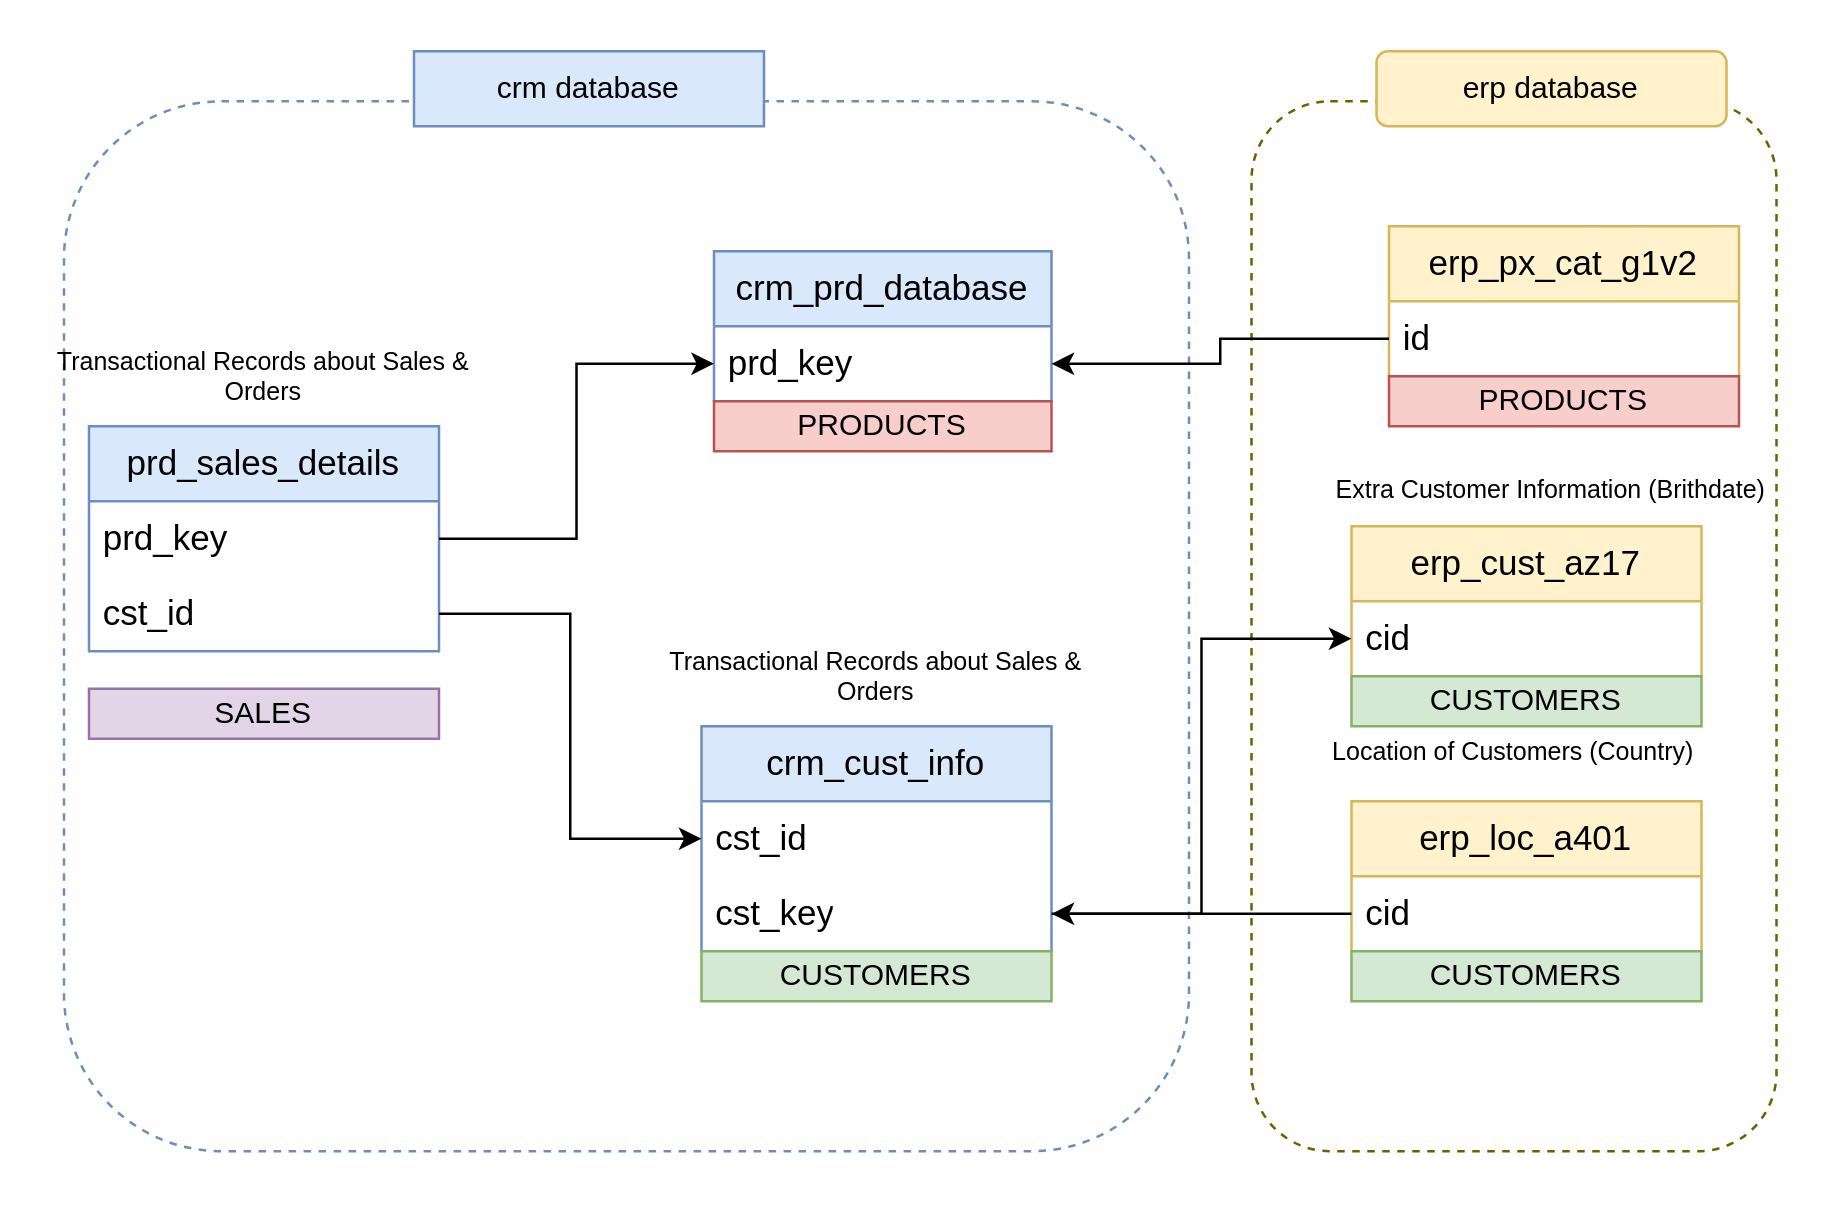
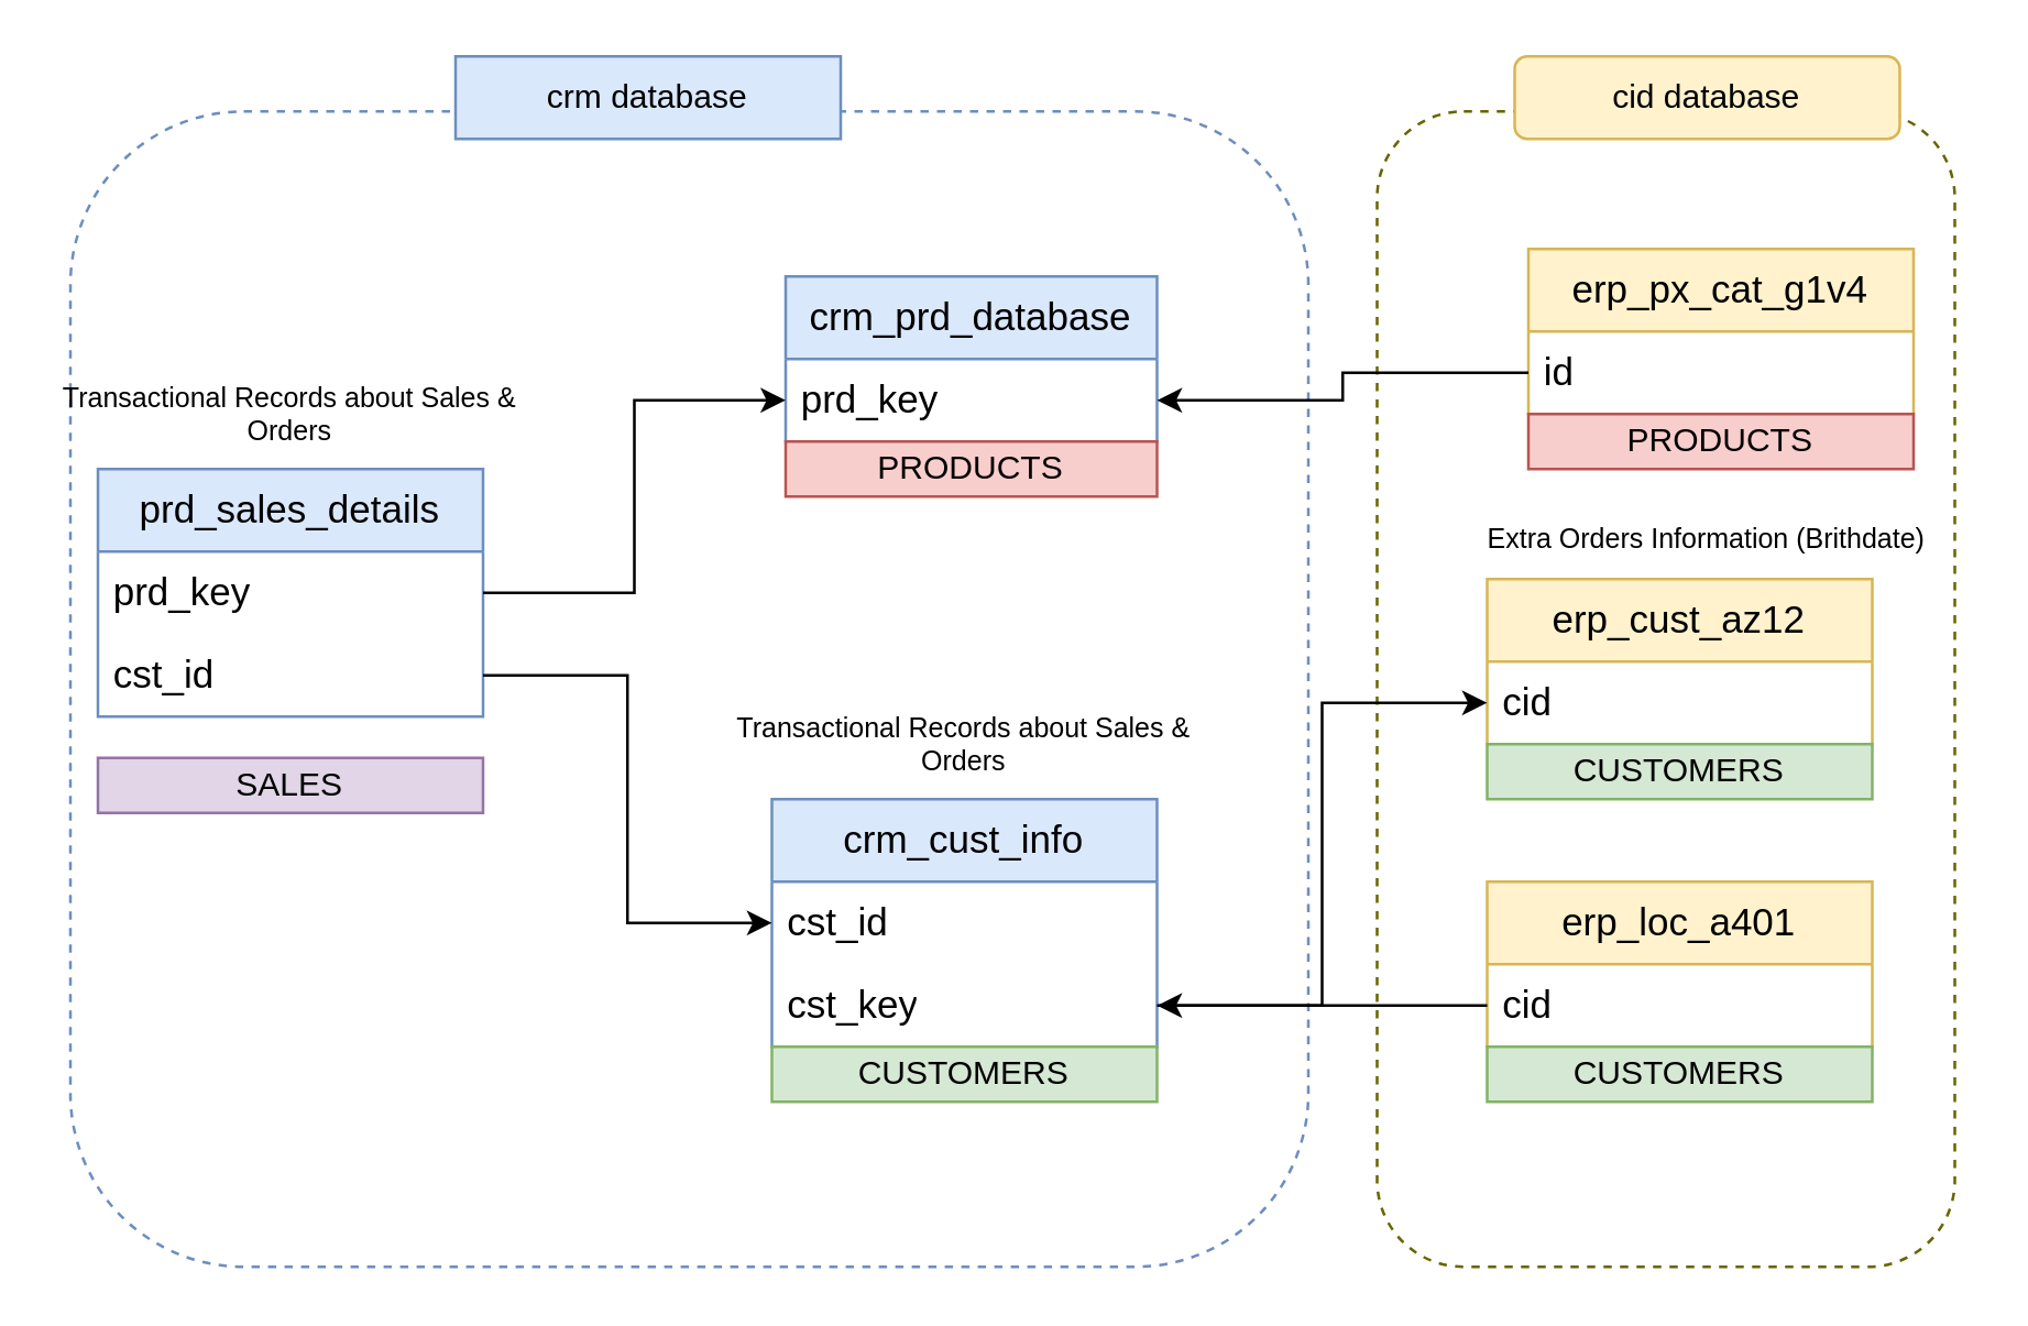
  <mxCell id="0" />
  <mxCell id="1" parent="0" />
  <mxCell id="2" value="" style="rounded=1;whiteSpace=wrap;html=1;fillColor=none;dashed=1;strokeColor=#666600;" vertex="1" parent="1"><mxGeometry x="500" y="40" width="210" height="420" as="geometry" /></mxCell>
  <mxCell id="3" value="" style="rounded=1;whiteSpace=wrap;html=1;fillColor=none;dashed=1;strokeColor=#6c8ebf;" vertex="1" parent="1"><mxGeometry x="25" y="40" width="450" height="420" as="geometry" /></mxCell>
  <mxCell id="4" value="prd_sales_details" style="swimlane;fontStyle=0;childLayout=stackLayout;horizontal=1;startSize=30;horizontalStack=0;resizeParent=1;resizeParentMax=0;resizeLast=0;collapsible=1;marginBottom=0;whiteSpace=wrap;html=1;fillColor=#dae8fc;strokeColor=#6c8ebf;fontSize=14;" vertex="1" parent="1"><mxGeometry x="35" y="170" width="140" height="90" as="geometry" /></mxCell>
  <mxCell id="5" value="prd_key" style="text;strokeColor=none;fillColor=none;align=left;verticalAlign=middle;spacingLeft=4;spacingRight=4;overflow=hidden;points=[[0,0.5],[1,0.5]];portConstraint=eastwest;rotatable=0;whiteSpace=wrap;html=1;fontSize=14;" vertex="1" parent="4"><mxGeometry y="30" width="140" height="30" as="geometry" /></mxCell>
  <mxCell id="6" value="cst_id" style="text;strokeColor=none;fillColor=none;align=left;verticalAlign=middle;spacingLeft=4;spacingRight=4;overflow=hidden;points=[[0,0.5],[1,0.5]];portConstraint=eastwest;rotatable=0;whiteSpace=wrap;html=1;fontSize=14;" vertex="1" parent="4"><mxGeometry y="60" width="140" height="30" as="geometry" /></mxCell>
  <mxCell id="7" value="Transactional Records about Sales &amp;amp; Orders" style="text;html=1;align=center;verticalAlign=middle;whiteSpace=wrap;rounded=0;fontSize=10;" vertex="1" parent="1"><mxGeometry x="20" y="140" width="170" height="20" as="geometry" /></mxCell>
  <mxCell id="8" value="crm_prd_database" style="swimlane;fontStyle=0;childLayout=stackLayout;horizontal=1;startSize=30;horizontalStack=0;resizeParent=1;resizeParentMax=0;resizeLast=0;collapsible=1;marginBottom=0;whiteSpace=wrap;html=1;fillColor=#dae8fc;strokeColor=#6c8ebf;fontSize=14;" vertex="1" parent="1"><mxGeometry x="285" y="100" width="135" height="60" as="geometry" /></mxCell>
  <mxCell id="9" value="prd_key" style="text;strokeColor=none;fillColor=none;align=left;verticalAlign=middle;spacingLeft=4;spacingRight=4;overflow=hidden;points=[[0,0.5],[1,0.5]];portConstraint=eastwest;rotatable=0;whiteSpace=wrap;html=1;fontSize=14;" vertex="1" parent="8"><mxGeometry y="30" width="135" height="30" as="geometry" /></mxCell>
  <mxCell id="10" value="crm_cust_info" style="swimlane;fontStyle=0;childLayout=stackLayout;horizontal=1;startSize=30;horizontalStack=0;resizeParent=1;resizeParentMax=0;resizeLast=0;collapsible=1;marginBottom=0;whiteSpace=wrap;html=1;fillColor=#dae8fc;strokeColor=#6c8ebf;fontSize=14;" vertex="1" parent="1"><mxGeometry x="280" y="290" width="140" height="90" as="geometry" /></mxCell>
  <mxCell id="11" value="cst_id" style="text;strokeColor=none;fillColor=none;align=left;verticalAlign=middle;spacingLeft=4;spacingRight=4;overflow=hidden;points=[[0,0.5],[1,0.5]];portConstraint=eastwest;rotatable=0;whiteSpace=wrap;html=1;fontSize=14;" vertex="1" parent="10"><mxGeometry y="30" width="140" height="30" as="geometry" /></mxCell>
  <mxCell id="12" value="cst_key" style="text;strokeColor=none;fillColor=none;align=left;verticalAlign=middle;spacingLeft=4;spacingRight=4;overflow=hidden;points=[[0,0.5],[1,0.5]];portConstraint=eastwest;rotatable=0;whiteSpace=wrap;html=1;fontSize=14;" vertex="1" parent="10"><mxGeometry y="60" width="140" height="30" as="geometry" /></mxCell>
  <mxCell id="13" value="Transactional Records about Sales &amp;amp; Orders" style="text;html=1;align=center;verticalAlign=middle;whiteSpace=wrap;rounded=0;fontSize=10;" vertex="1" parent="1"><mxGeometry x="265" y="260" width="170" height="20" as="geometry" /></mxCell>
  <mxCell id="14" style="edgeStyle=orthogonalEdgeStyle;rounded=0;orthogonalLoop=1;jettySize=auto;html=1;exitX=1;exitY=0.5;exitDx=0;exitDy=0;entryX=0;entryY=0.5;entryDx=0;entryDy=0;" edge="1" parent="1" source="6" target="11"><mxGeometry relative="1" as="geometry" /></mxCell>
  <mxCell id="15" style="edgeStyle=orthogonalEdgeStyle;rounded=0;orthogonalLoop=1;jettySize=auto;html=1;exitX=1;exitY=0.5;exitDx=0;exitDy=0;entryX=0;entryY=0.5;entryDx=0;entryDy=0;" edge="1" parent="1" source="5" target="9"><mxGeometry relative="1" as="geometry" /></mxCell>
  <mxCell id="16" value="erp_loc_a401" style="swimlane;fontStyle=0;childLayout=stackLayout;horizontal=1;startSize=30;horizontalStack=0;resizeParent=1;resizeParentMax=0;resizeLast=0;collapsible=1;marginBottom=0;whiteSpace=wrap;html=1;fillColor=#fff2cc;strokeColor=#d6b656;fontSize=14;" vertex="1" parent="1"><mxGeometry x="540" y="320" width="140" height="60" as="geometry" /></mxCell>
  <mxCell id="17" value="cid" style="text;strokeColor=none;fillColor=none;align=left;verticalAlign=middle;spacingLeft=4;spacingRight=4;overflow=hidden;points=[[0,0.5],[1,0.5]];portConstraint=eastwest;rotatable=0;whiteSpace=wrap;html=1;fontSize=14;" vertex="1" parent="16"><mxGeometry y="30" width="140" height="30" as="geometry" /></mxCell>
- <mxCell id="18" value="Location of Customers (Country)" style="text;html=1;align=center;verticalAlign=middle;whiteSpace=wrap;rounded=0;fontSize=10;" vertex="1" parent="1"><mxGeometry x="520" y="290" width="170" height="20" as="geometry" /></mxCell>
- <mxCell id="19" value="erp_px_cat_g1v2" style="swimlane;fontStyle=0;childLayout=stackLayout;horizontal=1;startSize=30;horizontalStack=0;resizeParent=1;resizeParentMax=0;resizeLast=0;collapsible=1;marginBottom=0;whiteSpace=wrap;html=1;fillColor=#fff2cc;strokeColor=#d6b656;fontSize=14;" vertex="1" parent="1"><mxGeometry x="555" y="90" width="140" height="60" as="geometry" /></mxCell>
+ <mxCell id="19" value="erp_px_cat_g1v4" style="swimlane;fontStyle=0;childLayout=stackLayout;horizontal=1;startSize=30;horizontalStack=0;resizeParent=1;resizeParentMax=0;resizeLast=0;collapsible=1;marginBottom=0;whiteSpace=wrap;html=1;fillColor=#fff2cc;strokeColor=#d6b656;fontSize=14;" vertex="1" parent="1"><mxGeometry x="555" y="90" width="140" height="60" as="geometry" /></mxCell>
  <mxCell id="20" value="id" style="text;strokeColor=none;fillColor=none;align=left;verticalAlign=middle;spacingLeft=4;spacingRight=4;overflow=hidden;points=[[0,0.5],[1,0.5]];portConstraint=eastwest;rotatable=0;whiteSpace=wrap;html=1;fontSize=14;" vertex="1" parent="19"><mxGeometry y="30" width="140" height="30" as="geometry" /></mxCell>
- <mxCell id="21" value="erp_cust_az17" style="swimlane;fontStyle=0;childLayout=stackLayout;horizontal=1;startSize=30;horizontalStack=0;resizeParent=1;resizeParentMax=0;resizeLast=0;collapsible=1;marginBottom=0;whiteSpace=wrap;html=1;fillColor=#fff2cc;strokeColor=#d6b656;fontSize=14;" vertex="1" parent="1"><mxGeometry x="540" y="210" width="140" height="60" as="geometry" /></mxCell>
+ <mxCell id="21" value="erp_cust_az12" style="swimlane;fontStyle=0;childLayout=stackLayout;horizontal=1;startSize=30;horizontalStack=0;resizeParent=1;resizeParentMax=0;resizeLast=0;collapsible=1;marginBottom=0;whiteSpace=wrap;html=1;fillColor=#fff2cc;strokeColor=#d6b656;fontSize=14;" vertex="1" parent="1"><mxGeometry x="540" y="210" width="140" height="60" as="geometry" /></mxCell>
  <mxCell id="22" value="cid" style="text;strokeColor=none;fillColor=none;align=left;verticalAlign=middle;spacingLeft=4;spacingRight=4;overflow=hidden;points=[[0,0.5],[1,0.5]];portConstraint=eastwest;rotatable=0;whiteSpace=wrap;html=1;fontSize=14;" vertex="1" parent="21"><mxGeometry y="30" width="140" height="30" as="geometry" /></mxCell>
- <mxCell id="23" value="Extra Customer Information (Brithdate)" style="text;html=1;align=center;verticalAlign=middle;whiteSpace=wrap;rounded=0;fontSize=10;" vertex="1" parent="1"><mxGeometry x="525" y="190" width="190" height="10" as="geometry" /></mxCell>
+ <mxCell id="23" value="Extra Orders Information (Brithdate)" style="text;html=1;align=center;verticalAlign=middle;whiteSpace=wrap;rounded=0;fontSize=10;" vertex="1" parent="1"><mxGeometry x="525" y="190" width="190" height="10" as="geometry" /></mxCell>
  <mxCell id="24" style="edgeStyle=orthogonalEdgeStyle;rounded=0;orthogonalLoop=1;jettySize=auto;html=1;exitX=0;exitY=0.5;exitDx=0;exitDy=0;entryX=1;entryY=0.5;entryDx=0;entryDy=0;" edge="1" parent="1" source="17" target="12"><mxGeometry relative="1" as="geometry" /></mxCell>
  <mxCell id="25" style="edgeStyle=orthogonalEdgeStyle;rounded=0;orthogonalLoop=1;jettySize=auto;html=1;exitX=0;exitY=0.5;exitDx=0;exitDy=0;" edge="1" parent="1" source="20" target="9"><mxGeometry relative="1" as="geometry" /></mxCell>
  <mxCell id="26" value="crm database" style="text;html=1;align=center;verticalAlign=middle;whiteSpace=wrap;rounded=0;fillColor=#dae8fc;strokeColor=#6c8ebf;" vertex="1" parent="1"><mxGeometry x="165" y="20" width="140" height="30" as="geometry" /></mxCell>
- <mxCell id="27" value="erp database" style="text;html=1;align=center;verticalAlign=middle;whiteSpace=wrap;rounded=1;fillColor=#fff2cc;strokeColor=#d6b656;" vertex="1" parent="1"><mxGeometry x="550" y="20" width="140" height="30" as="geometry" /></mxCell>
+ <mxCell id="27" value="cid database" style="text;html=1;align=center;verticalAlign=middle;whiteSpace=wrap;rounded=1;fillColor=#fff2cc;strokeColor=#d6b656;" vertex="1" parent="1"><mxGeometry x="550" y="20" width="140" height="30" as="geometry" /></mxCell>
  <mxCell id="28" value="PRODUCTS" style="text;html=1;strokeColor=#b85450;fillColor=#f8cecc;align=center;verticalAlign=middle;whiteSpace=wrap;overflow=hidden;" vertex="1" parent="1"><mxGeometry x="285" y="160" width="135" height="20" as="geometry" /></mxCell>
  <mxCell id="29" value="PRODUCTS" style="text;html=1;strokeColor=#b85450;fillColor=#f8cecc;align=center;verticalAlign=middle;whiteSpace=wrap;overflow=hidden;" vertex="1" parent="1"><mxGeometry x="555" y="150" width="140" height="20" as="geometry" /></mxCell>
  <mxCell id="30" value="CUSTOMERS" style="text;html=1;strokeColor=#82b366;fillColor=#d5e8d4;align=center;verticalAlign=middle;whiteSpace=wrap;overflow=hidden;" vertex="1" parent="1"><mxGeometry x="540" y="270" width="140" height="20" as="geometry" /></mxCell>
  <mxCell id="31" value="CUSTOMERS" style="text;html=1;strokeColor=#82b366;fillColor=#d5e8d4;align=center;verticalAlign=middle;whiteSpace=wrap;overflow=hidden;" vertex="1" parent="1"><mxGeometry x="540" y="380" width="140" height="20" as="geometry" /></mxCell>
  <mxCell id="32" value="CUSTOMERS" style="text;html=1;strokeColor=#82b366;fillColor=#d5e8d4;align=center;verticalAlign=middle;whiteSpace=wrap;overflow=hidden;" vertex="1" parent="1"><mxGeometry x="280" y="380" width="140" height="20" as="geometry" /></mxCell>
  <mxCell id="33" value="SALES" style="text;html=1;strokeColor=#9673a6;fillColor=#e1d5e7;align=center;verticalAlign=middle;whiteSpace=wrap;overflow=hidden;" vertex="1" parent="1"><mxGeometry x="35" y="275" width="140" height="20" as="geometry" /></mxCell>
  <mxCell id="34" style="edgeStyle=orthogonalEdgeStyle;rounded=0;orthogonalLoop=1;jettySize=auto;html=1;exitX=1;exitY=0.5;exitDx=0;exitDy=0;entryX=0;entryY=0.5;entryDx=0;entryDy=0;" edge="1" parent="1" source="12" target="22"><mxGeometry relative="1" as="geometry" /></mxCell>
